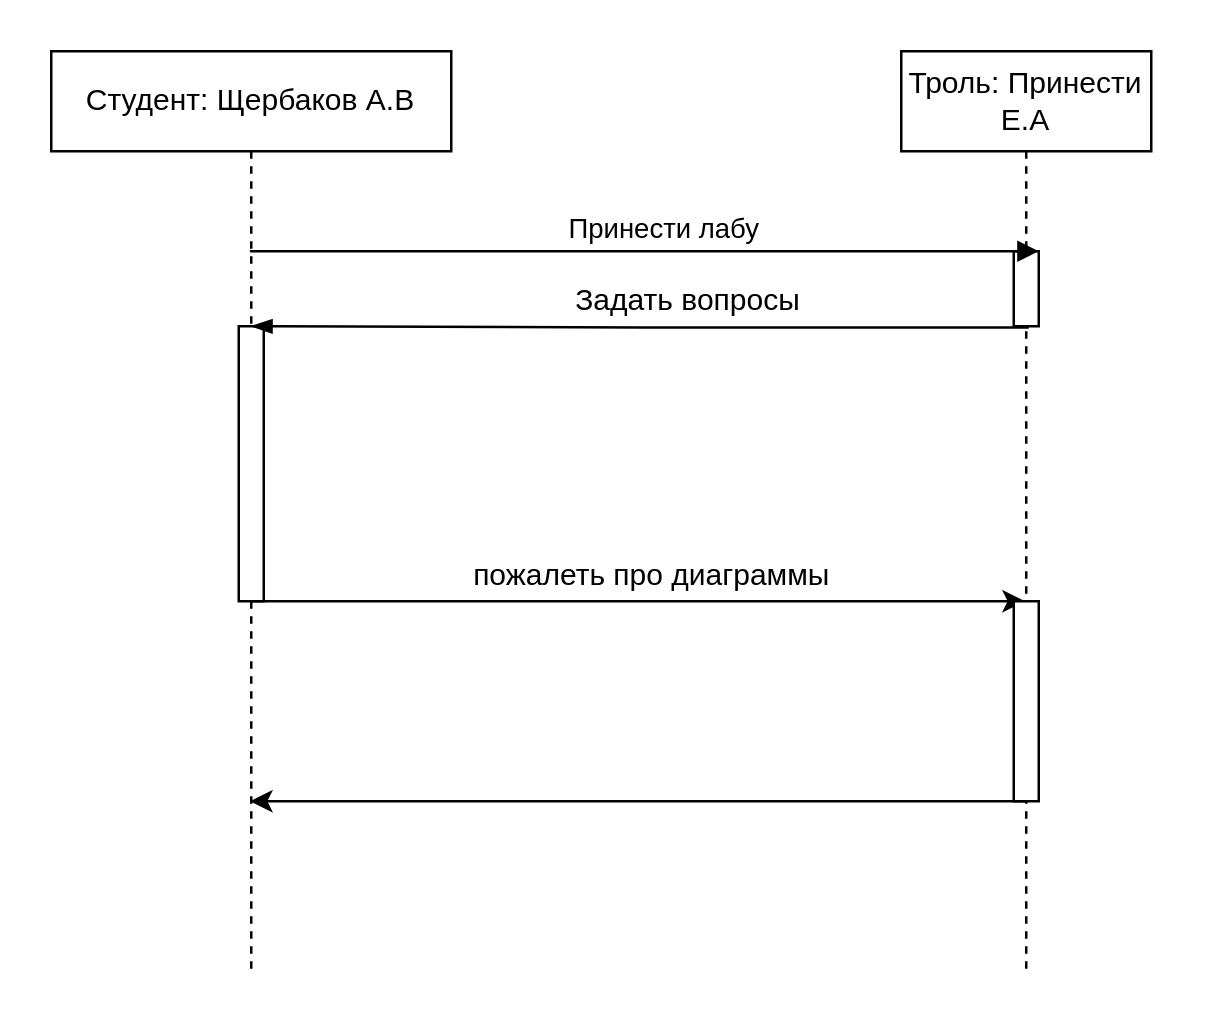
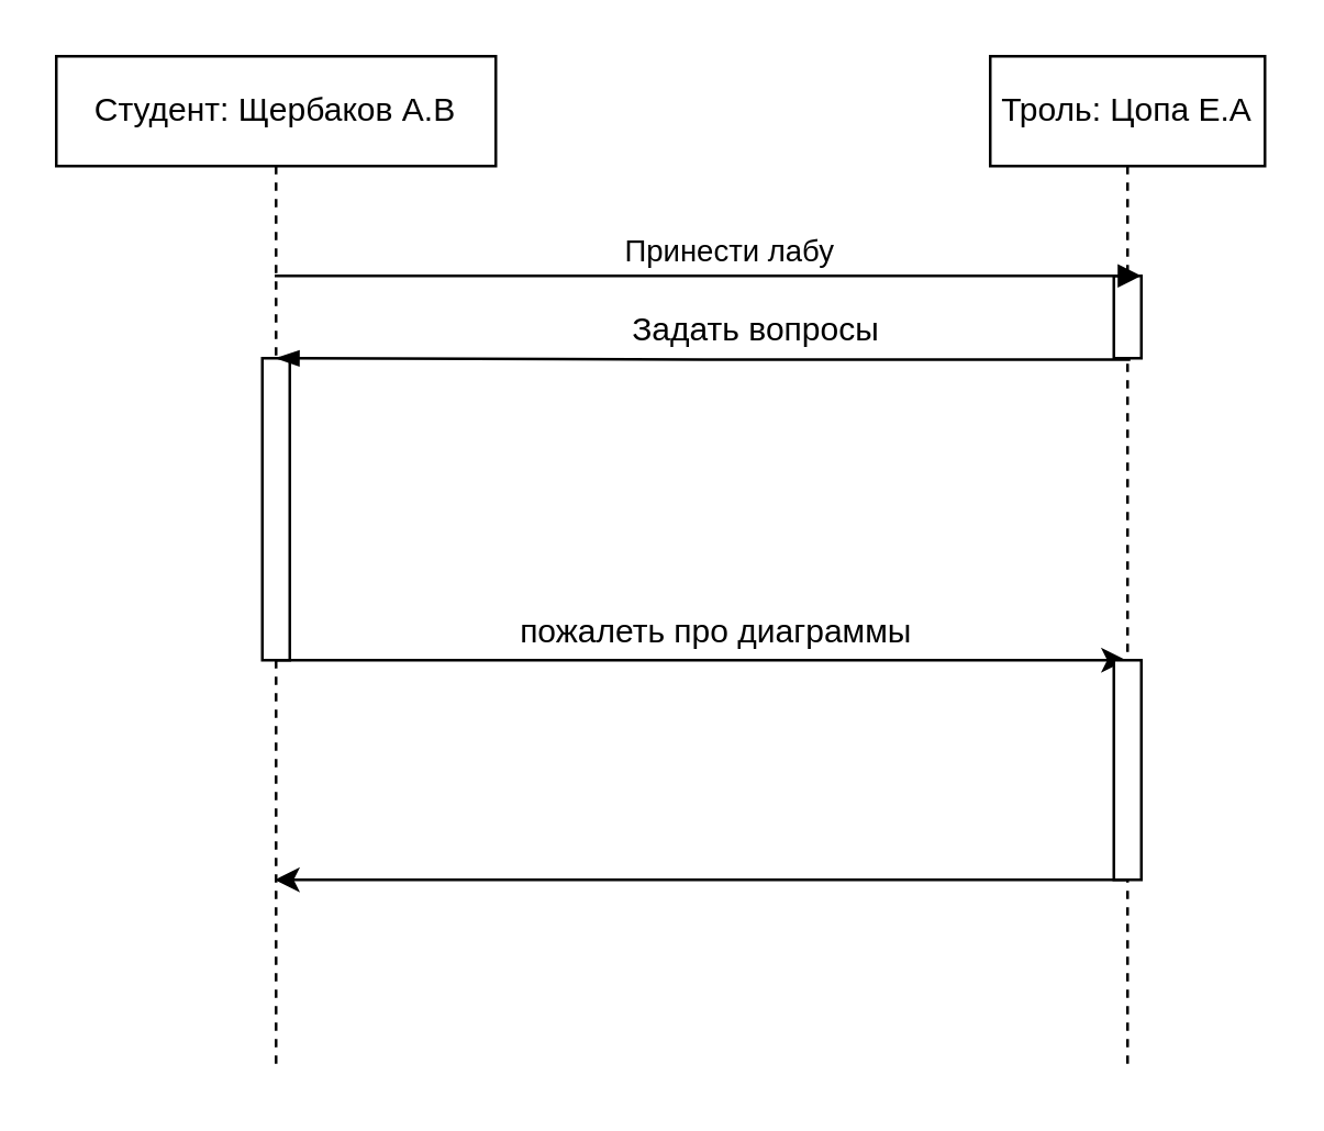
  <mxCell id="0" />
  <mxCell id="1" parent="0" />
  <mxCell id="2" style="edgeStyle=orthogonalEdgeStyle;rounded=0;orthogonalLoop=1;jettySize=auto;html=1;" edge="1" parent="1" source="3" target="6"><mxGeometry relative="1" as="geometry"><Array as="points"><mxPoint x="250" y="240" /><mxPoint x="250" y="240" /></Array></mxGeometry></mxCell>
  <mxCell id="3" value="Студент: Щербаков А.В" style="shape=umlLifeline;perimeter=lifelinePerimeter;whiteSpace=wrap;html=1;container=1;collapsible=0;recursiveResize=0;outlineConnect=0;" vertex="1" parent="1"><mxGeometry x="20" y="20" width="160" height="370" as="geometry" /></mxCell>
  <mxCell id="4" value="" style="html=1;points=[];perimeter=orthogonalPerimeter;" vertex="1" parent="3"><mxGeometry x="75" y="110" width="10" height="110" as="geometry" /></mxCell>
  <mxCell id="5" style="edgeStyle=orthogonalEdgeStyle;rounded=0;orthogonalLoop=1;jettySize=auto;html=1;" edge="1" parent="1" source="6" target="3"><mxGeometry relative="1" as="geometry"><Array as="points"><mxPoint x="250" y="320" /><mxPoint x="250" y="320" /></Array></mxGeometry></mxCell>
- <mxCell id="6" value="Троль: Принести Е.А" style="shape=umlLifeline;perimeter=lifelinePerimeter;whiteSpace=wrap;html=1;container=1;collapsible=0;recursiveResize=0;outlineConnect=0;" vertex="1" parent="1"><mxGeometry x="360" y="20" width="100" height="370" as="geometry" /></mxCell>
+ <mxCell id="6" value="Троль: Цопа Е.А" style="shape=umlLifeline;perimeter=lifelinePerimeter;whiteSpace=wrap;html=1;container=1;collapsible=0;recursiveResize=0;outlineConnect=0;" vertex="1" parent="1"><mxGeometry x="360" y="20" width="100" height="370" as="geometry" /></mxCell>
  <mxCell id="7" value="" style="html=1;points=[];perimeter=orthogonalPerimeter;" vertex="1" parent="6"><mxGeometry x="45" y="80" width="10" height="30" as="geometry" /></mxCell>
  <mxCell id="8" value="" style="html=1;points=[];perimeter=orthogonalPerimeter;" vertex="1" parent="6"><mxGeometry x="45" y="220" width="10" height="80" as="geometry" /></mxCell>
  <mxCell id="9" value="Принести лабу" style="html=1;verticalAlign=bottom;endArrow=block;entryX=1;entryY=0;rounded=0;" edge="1" target="7" parent="1" source="3"><mxGeometry x="0.042" relative="1" as="geometry"><mxPoint x="410" y="100" as="sourcePoint" /><mxPoint x="1" as="offset" /></mxGeometry></mxCell>
  <mxCell id="10" value="" style="edgeStyle=elbowEdgeStyle;fontSize=12;html=1;endArrow=blockThin;endFill=1;rounded=0;exitX=0.6;exitY=1.017;exitDx=0;exitDy=0;exitPerimeter=0;" edge="1" parent="1" source="7"><mxGeometry width="160" relative="1" as="geometry"><mxPoint x="270" y="280" as="sourcePoint" /><mxPoint x="100" y="130" as="targetPoint" /></mxGeometry></mxCell>
  <mxCell id="11" value="Задать вопросы" style="text;html=1;strokeColor=none;fillColor=none;align=center;verticalAlign=middle;whiteSpace=wrap;rounded=0;" vertex="1" parent="1"><mxGeometry x="225" y="105" width="100" height="30" as="geometry" /></mxCell>
  <mxCell id="12" value="пожалеть про диаграммы" style="text;html=1;align=center;verticalAlign=middle;resizable=0;points=[];autosize=1;strokeColor=none;fillColor=none;" vertex="1" parent="1"><mxGeometry x="175" y="220" width="170" height="20" as="geometry" /></mxCell>
